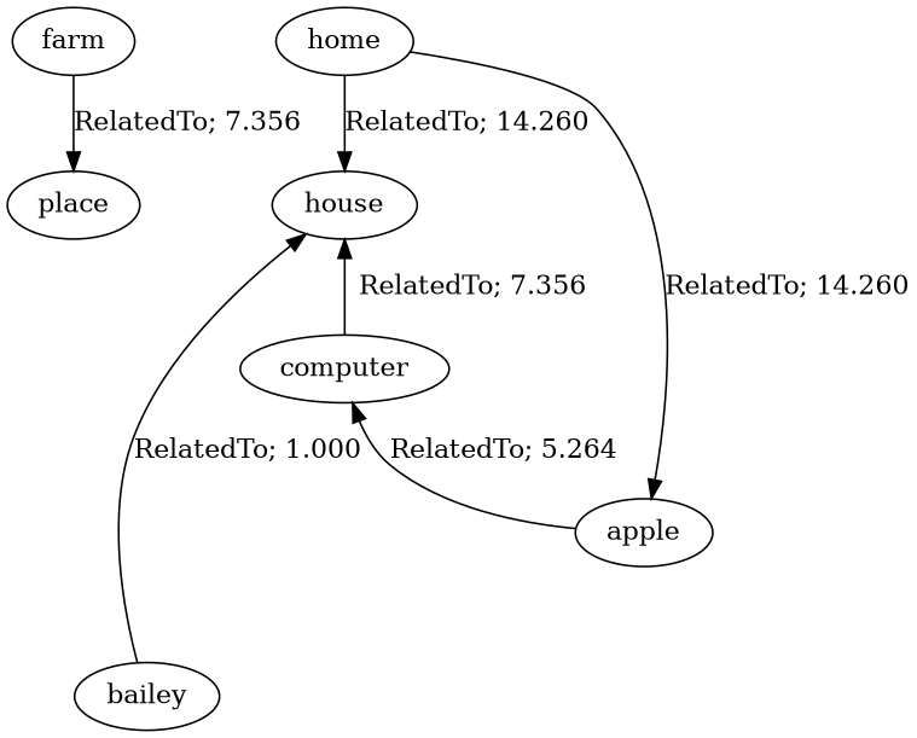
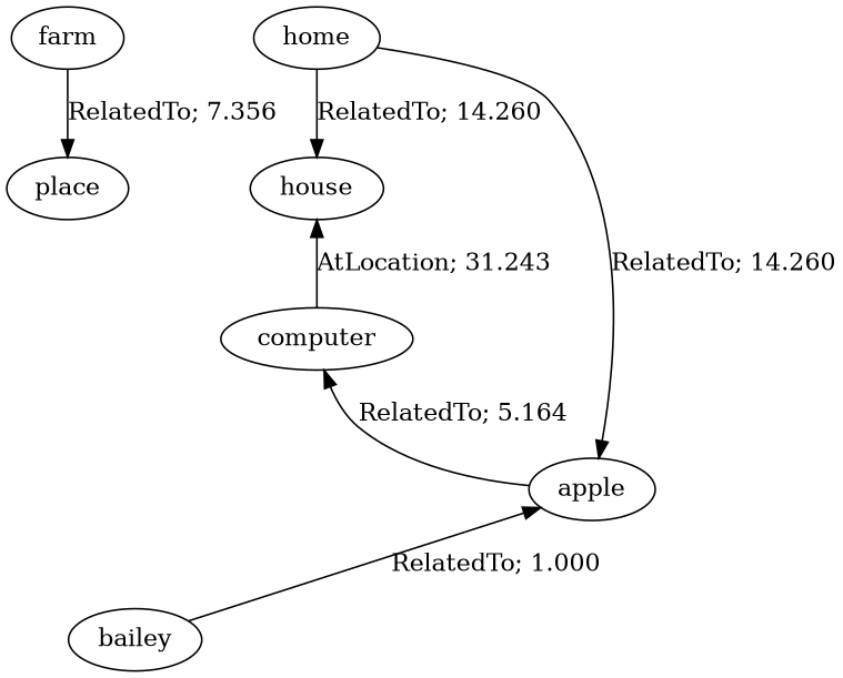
  digraph {
    fontname="DejaVu Serif"
    node [fontname="DejaVu Serif"]
    edge [dir=back fontname="DejaVu Serif"]
    n1 [label=farm]
    n2 [label=place]
    n3 [label=home]
    n4 [label=house]
    n5 [label=computer]
    n6 [label=apple]
    n7 [label=bailey]
    n1 -> n2 [dir=forward label="RelatedTo; 7.356" weight=7.356]
    n3 -> n4 [dir=forward label="RelatedTo; 14.260" weight=23.243]
-   n4 -> n5 [label="RelatedTo; 7.356" weight=31.243]
-   n5 -> n6 [label="RelatedTo; 5.264" weight=5.164]
+   n4 -> n5 [label="AtLocation; 31.243" weight=31.243]
+   n5 -> n6 [label="RelatedTo; 5.164" weight=5.164]
    n6 -> n3 [label="RelatedTo; 14.260" weight=14.260]
-   n4 -> n7 [label="RelatedTo; 1.000" weight=1.000]
+   n6 -> n7 [label="RelatedTo; 1.000" weight=1.000]
  }
